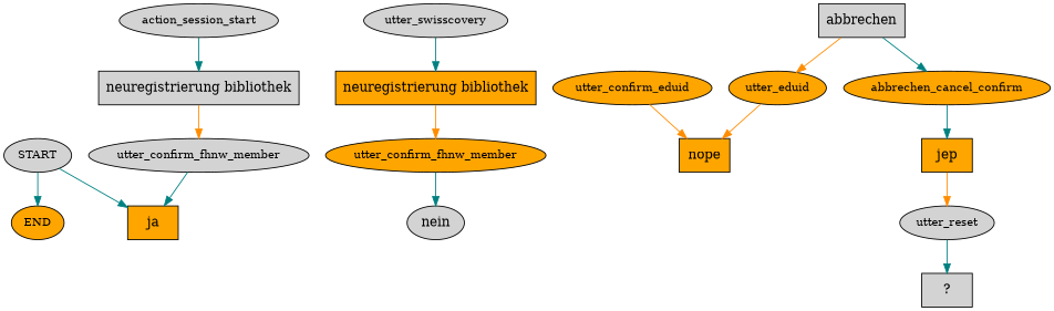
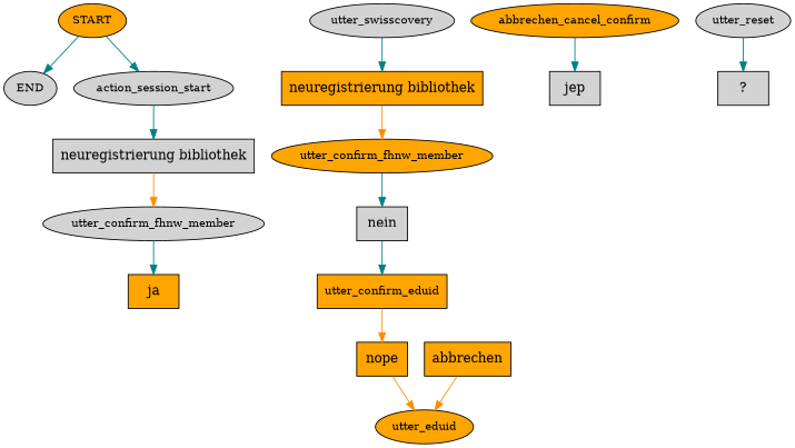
  digraph {
    node [fillcolor=orange fontsize=12 style=filled]
    edge [color=teal]
-   n1 [fillcolor=lightgrey label=START]
-   n2 [label=END]
+   n1 [label=START]
+   n2 [fillcolor=lightgrey label=END]
    n3 [fillcolor=lightgrey label=action_session_start]
    n4 [fillcolor=lightgrey label="neuregistrierung bibliothek" shape=rect fontsize=""]
    n5 [fillcolor=lightgrey label=utter_confirm_fhnw_member]
    n6 [label=ja shape=rect fontsize=""]
    n7 [fillcolor=lightgrey label=utter_swisscovery]
    n8 [label="neuregistrierung bibliothek" shape=rect fontsize=""]
    n9 [label=utter_confirm_fhnw_member]
-   n10 [fillcolor=lightgrey label=nein shape=ellipse fontsize=""]
-   n11 [label=utter_confirm_eduid]
+   n10 [fillcolor=lightgrey label=nein shape=rect fontsize=""]
+   n11 [label=utter_confirm_eduid shape=box]
    n12 [label=nope shape=rect fontsize=""]
    n13 [label=utter_eduid]
-   n14 [fillcolor=lightgrey label=abbrechen shape=rect fontsize=""]
+   n14 [label=abbrechen shape=rect fontsize=""]
    n15 [label=abbrechen_cancel_confirm]
-   n16 [label=jep shape=rect fontsize=""]
+   n16 [fillcolor=lightgrey label=jep shape=rect fontsize=""]
    n17 [fillcolor=lightgrey label=utter_reset]
    n18 [fillcolor=lightgrey label="  ?  " shape=rect fontsize=""]
    n1 -> n2
-   n1 -> n6
+   n1 -> n3
    n3 -> n4
    n4 -> n5 [color=darkorange]
    n5 -> n6
    n7 -> n8
    n8 -> n9 [color=darkorange]
    n9 -> n10
+   n10 -> n11
    n11 -> n12 [color=darkorange]
-   n13 -> n12 [color=darkorange]
+   n12 -> n13 [color=darkorange]
    n14 -> n13 [color=darkorange]
-   n14 -> n15
    n15 -> n16
-   n16 -> n17 [color=darkorange]
    n17 -> n18
  }
